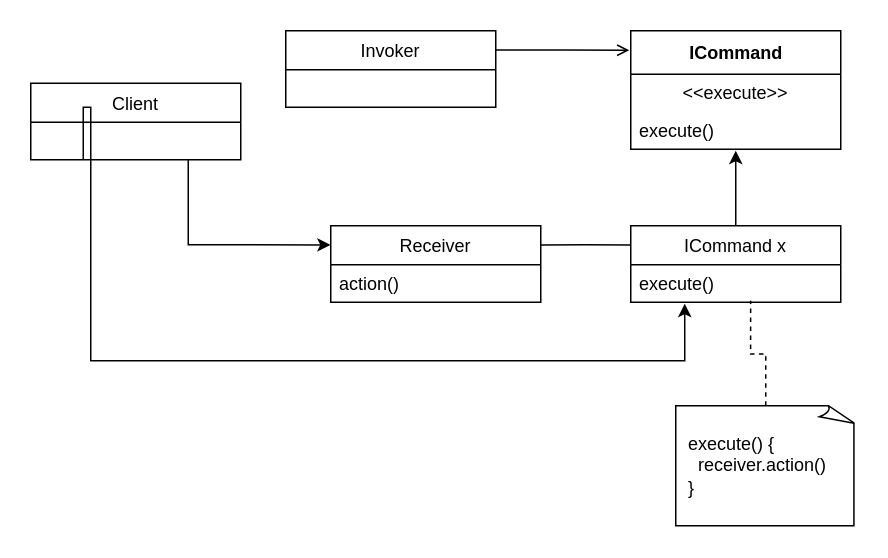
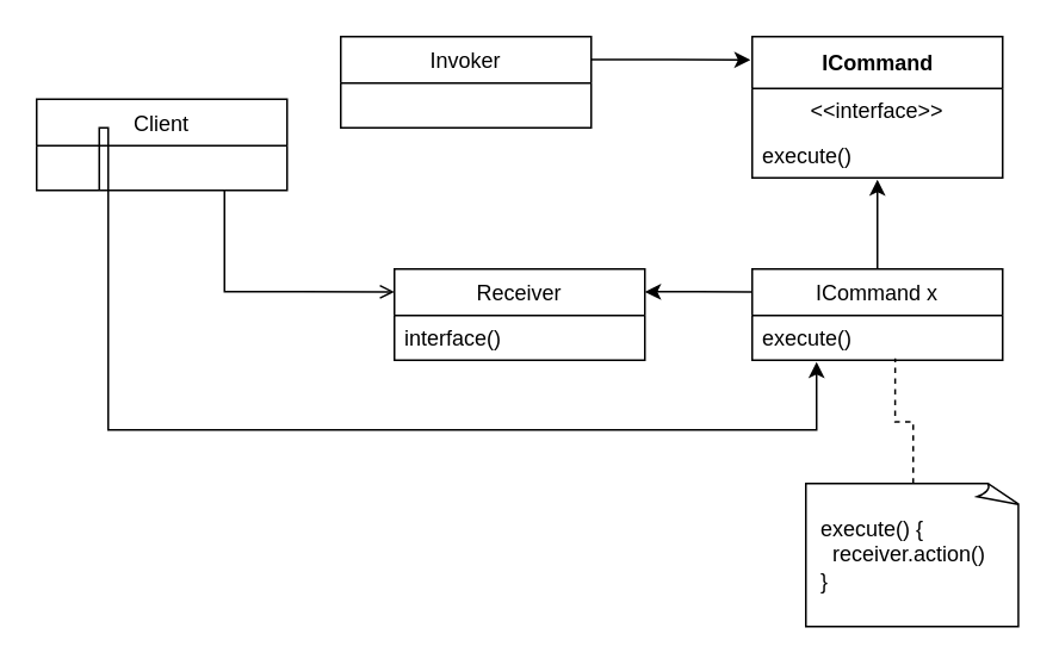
  <mxCell id="0" />
  <mxCell id="1" parent="0" />
  <mxCell id="2" value="ICommand" style="swimlane;fontStyle=1;align=center;verticalAlign=middle;childLayout=stackLayout;horizontal=1;startSize=29;horizontalStack=0;resizeParent=1;resizeParentMax=0;resizeLast=0;collapsible=0;marginBottom=0;html=1;" vertex="1" parent="1"><mxGeometry x="420" y="20" width="140" height="79" as="geometry" /></mxCell>
- <mxCell id="3" value="&amp;lt;&amp;lt;execute&amp;gt;&amp;gt;" style="text;html=1;strokeColor=none;fillColor=none;align=center;verticalAlign=middle;spacingLeft=4;spacingRight=4;overflow=hidden;rotatable=0;points=[[0,0.5],[1,0.5]];portConstraint=eastwest;" vertex="1" parent="2"><mxGeometry y="29" width="140" height="25" as="geometry" /></mxCell>
+ <mxCell id="3" value="&amp;lt;&amp;lt;interface&amp;gt;&amp;gt;" style="text;html=1;strokeColor=none;fillColor=none;align=center;verticalAlign=middle;spacingLeft=4;spacingRight=4;overflow=hidden;rotatable=0;points=[[0,0.5],[1,0.5]];portConstraint=eastwest;" vertex="1" parent="2"><mxGeometry y="29" width="140" height="25" as="geometry" /></mxCell>
  <mxCell id="4" value="execute()" style="text;html=1;strokeColor=none;fillColor=none;align=left;verticalAlign=middle;spacingLeft=4;spacingRight=4;overflow=hidden;rotatable=0;points=[[0,0.5],[1,0.5]];portConstraint=eastwest;" vertex="1" parent="2"><mxGeometry y="54" width="140" height="25" as="geometry" /></mxCell>
  <mxCell id="5" style="edgeStyle=orthogonalEdgeStyle;rounded=0;orthogonalLoop=1;jettySize=auto;html=1;exitX=0.5;exitY=0;exitDx=0;exitDy=0;entryX=0.5;entryY=1.04;entryDx=0;entryDy=0;entryPerimeter=0;" edge="1" parent="1" source="7" target="4"><mxGeometry relative="1" as="geometry" /></mxCell>
- <mxCell id="6" style="edgeStyle=orthogonalEdgeStyle;rounded=0;orthogonalLoop=1;jettySize=auto;html=1;exitX=0;exitY=0.25;exitDx=0;exitDy=0;entryX=1;entryY=0.25;entryDx=0;entryDy=0;endArrow=none;" edge="1" parent="1" source="7" target="9"><mxGeometry relative="1" as="geometry" /></mxCell>
+ <mxCell id="6" style="edgeStyle=orthogonalEdgeStyle;rounded=0;orthogonalLoop=1;jettySize=auto;html=1;exitX=0;exitY=0.25;exitDx=0;exitDy=0;entryX=1;entryY=0.25;entryDx=0;entryDy=0;" edge="1" parent="1" source="7" target="9"><mxGeometry relative="1" as="geometry" /></mxCell>
  <mxCell id="7" value="ICommand x" style="swimlane;fontStyle=0;childLayout=stackLayout;horizontal=1;startSize=26;fillColor=none;horizontalStack=0;resizeParent=1;resizeParentMax=0;resizeLast=0;collapsible=1;marginBottom=0;" vertex="1" parent="1"><mxGeometry x="420" y="150" width="140" height="51" as="geometry" /></mxCell>
  <mxCell id="8" value="execute()" style="text;html=1;strokeColor=none;fillColor=none;align=left;verticalAlign=middle;spacingLeft=4;spacingRight=4;overflow=hidden;rotatable=0;points=[[0,0.5],[1,0.5]];portConstraint=eastwest;" vertex="1" parent="7"><mxGeometry y="26" width="140" height="25" as="geometry" /></mxCell>
  <mxCell id="9" value="Receiver" style="swimlane;fontStyle=0;childLayout=stackLayout;horizontal=1;startSize=26;fillColor=none;horizontalStack=0;resizeParent=1;resizeParentMax=0;resizeLast=0;collapsible=1;marginBottom=0;" vertex="1" parent="1"><mxGeometry x="220" y="150" width="140" height="51" as="geometry" /></mxCell>
- <mxCell id="10" value="action()" style="text;html=1;strokeColor=none;fillColor=none;align=left;verticalAlign=middle;spacingLeft=4;spacingRight=4;overflow=hidden;rotatable=0;points=[[0,0.5],[1,0.5]];portConstraint=eastwest;" vertex="1" parent="9"><mxGeometry y="26" width="140" height="25" as="geometry" /></mxCell>
- <mxCell id="11" style="edgeStyle=orthogonalEdgeStyle;rounded=0;orthogonalLoop=1;jettySize=auto;html=1;entryX=-0.007;entryY=0.165;entryDx=0;entryDy=0;entryPerimeter=0;exitX=1;exitY=0.25;exitDx=0;exitDy=0;endArrow=open;" edge="1" parent="1" source="12" target="2"><mxGeometry relative="1" as="geometry" /></mxCell>
+ <mxCell id="10" value="interface()" style="text;html=1;strokeColor=none;fillColor=none;align=left;verticalAlign=middle;spacingLeft=4;spacingRight=4;overflow=hidden;rotatable=0;points=[[0,0.5],[1,0.5]];portConstraint=eastwest;" vertex="1" parent="9"><mxGeometry y="26" width="140" height="25" as="geometry" /></mxCell>
+ <mxCell id="11" style="edgeStyle=orthogonalEdgeStyle;rounded=0;orthogonalLoop=1;jettySize=auto;html=1;entryX=-0.007;entryY=0.165;entryDx=0;entryDy=0;entryPerimeter=0;exitX=1;exitY=0.25;exitDx=0;exitDy=0;" edge="1" parent="1" source="12" target="2"><mxGeometry relative="1" as="geometry" /></mxCell>
  <mxCell id="12" value="Invoker" style="swimlane;fontStyle=0;childLayout=stackLayout;horizontal=1;startSize=26;fillColor=none;horizontalStack=0;resizeParent=1;resizeParentMax=0;resizeLast=0;collapsible=1;marginBottom=0;" vertex="1" parent="1"><mxGeometry x="190" y="20" width="140" height="51" as="geometry" /></mxCell>
- <mxCell id="13" style="edgeStyle=orthogonalEdgeStyle;rounded=0;orthogonalLoop=1;jettySize=auto;html=1;exitX=0.75;exitY=1;exitDx=0;exitDy=0;entryX=0;entryY=0.25;entryDx=0;entryDy=0;" edge="1" parent="1" source="15" target="9"><mxGeometry relative="1" as="geometry" /></mxCell>
+ <mxCell id="13" style="edgeStyle=orthogonalEdgeStyle;rounded=0;orthogonalLoop=1;jettySize=auto;html=1;exitX=0.75;exitY=1;exitDx=0;exitDy=0;entryX=0;entryY=0.25;entryDx=0;entryDy=0;endArrow=open;" edge="1" parent="1" source="15" target="9"><mxGeometry relative="1" as="geometry" /></mxCell>
  <mxCell id="14" style="edgeStyle=orthogonalEdgeStyle;rounded=0;orthogonalLoop=1;jettySize=auto;html=1;exitX=0.25;exitY=1;exitDx=0;exitDy=0;entryX=0.257;entryY=1.04;entryDx=0;entryDy=0;entryPerimeter=0;" edge="1" parent="1" source="15" target="8"><mxGeometry relative="1" as="geometry"><Array as="points"><mxPoint x="60" y="71" /><mxPoint x="60" y="240" /><mxPoint x="456" y="240" /></Array></mxGeometry></mxCell>
  <mxCell id="15" value="Client" style="swimlane;fontStyle=0;childLayout=stackLayout;horizontal=1;startSize=26;fillColor=none;horizontalStack=0;resizeParent=1;resizeParentMax=0;resizeLast=0;collapsible=1;marginBottom=0;" vertex="1" parent="1"><mxGeometry x="20" y="55" width="140" height="51" as="geometry" /></mxCell>
  <mxCell id="16" style="edgeStyle=orthogonalEdgeStyle;rounded=0;orthogonalLoop=1;jettySize=auto;html=1;exitX=0.5;exitY=0;exitDx=0;exitDy=0;exitPerimeter=0;entryX=0.571;entryY=0.96;entryDx=0;entryDy=0;entryPerimeter=0;dashed=1;endArrow=none;endFill=0;" edge="1" parent="1" source="17" target="8"><mxGeometry relative="1" as="geometry" /></mxCell>
  <mxCell id="17" value="&amp;nbsp; execute() {&lt;br&gt;&amp;nbsp; &amp;nbsp; receiver.action()&lt;br&gt;&amp;nbsp; }" style="whiteSpace=wrap;html=1;shape=mxgraph.basic.document;align=left;" vertex="1" parent="1"><mxGeometry x="450" y="270" width="120" height="80" as="geometry" /></mxCell>
